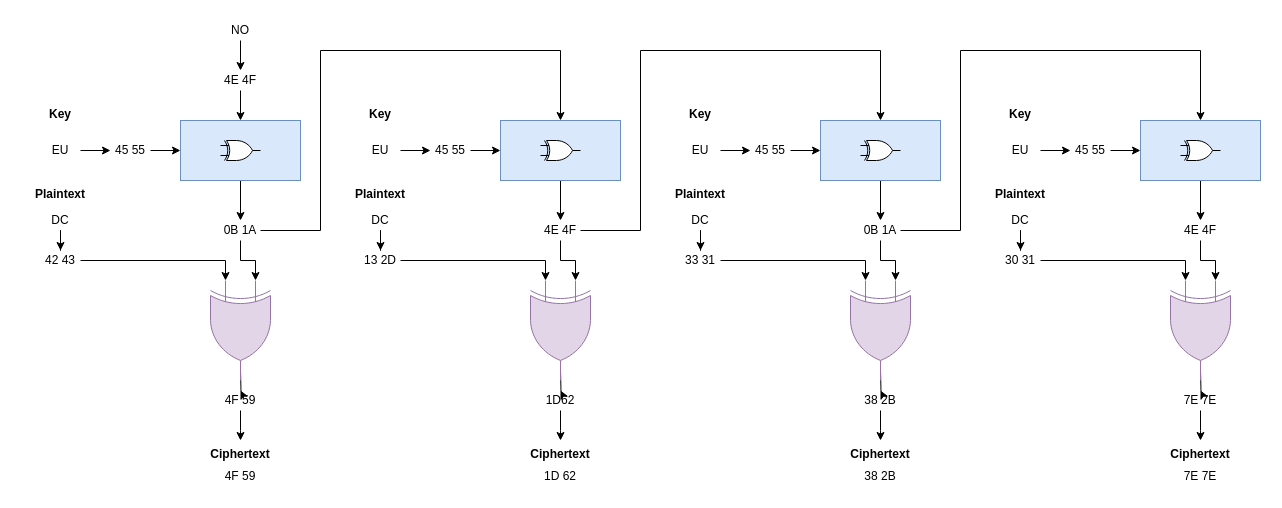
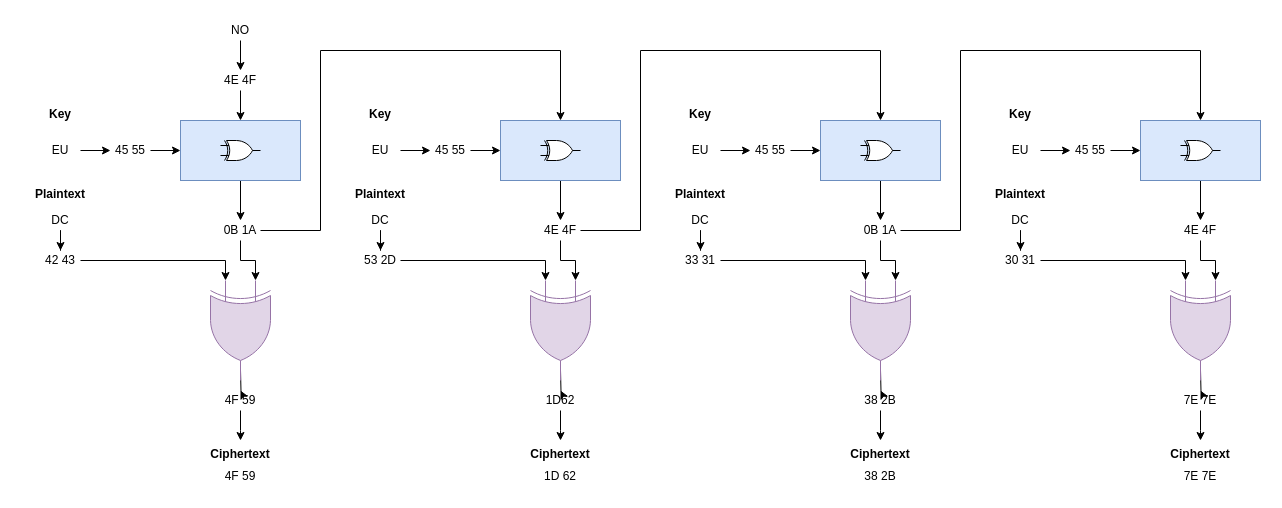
  <mxCell id="0" />
  <mxCell id="1" parent="0" />
  <mxCell id="2" style="edgeStyle=orthogonalEdgeStyle;rounded=0;orthogonalLoop=1;jettySize=auto;html=1;entryX=0.5;entryY=0;entryDx=0;entryDy=0;" edge="1" parent="1" source="3" target="7"><mxGeometry relative="1" as="geometry" /></mxCell>
  <mxCell id="3" value="DC" style="text;html=1;strokeColor=none;fillColor=none;align=center;verticalAlign=middle;whiteSpace=wrap;rounded=0;" vertex="1" parent="1"><mxGeometry x="25" y="210" width="70" height="20" as="geometry" /></mxCell>
  <mxCell id="4" style="edgeStyle=orthogonalEdgeStyle;rounded=0;orthogonalLoop=1;jettySize=auto;html=1;" edge="1" parent="1" target="14"><mxGeometry relative="1" as="geometry"><mxPoint x="240" y="370" as="sourcePoint" /></mxGeometry></mxCell>
  <mxCell id="5" value="" style="verticalLabelPosition=bottom;shadow=0;dashed=0;align=center;html=1;verticalAlign=top;shape=mxgraph.electrical.logic_gates.logic_gate;operation=xor;rotation=90;fillColor=#e1d5e7;strokeColor=#9673a6;" vertex="1" parent="1"><mxGeometry x="190" y="300" width="100" height="60" as="geometry" /></mxCell>
  <mxCell id="6" style="edgeStyle=orthogonalEdgeStyle;rounded=0;orthogonalLoop=1;jettySize=auto;html=1;entryX=0;entryY=0.75;entryDx=0;entryDy=0;entryPerimeter=0;" edge="1" parent="1" source="7" target="5"><mxGeometry relative="1" as="geometry" /></mxCell>
  <mxCell id="7" value="42 43" style="text;html=1;strokeColor=none;fillColor=none;align=center;verticalAlign=middle;whiteSpace=wrap;rounded=0;" vertex="1" parent="1"><mxGeometry x="40" y="250" width="40" height="20" as="geometry" /></mxCell>
  <mxCell id="8" value="Plaintext" style="text;align=center;fontStyle=1;verticalAlign=middle;spacingLeft=3;spacingRight=3;strokeColor=none;rotatable=0;points=[[0,0.5],[1,0.5]];portConstraint=eastwest;" vertex="1" parent="1"><mxGeometry x="20" y="180" width="80" height="26" as="geometry" /></mxCell>
  <mxCell id="9" style="edgeStyle=orthogonalEdgeStyle;rounded=0;orthogonalLoop=1;jettySize=auto;html=1;" edge="1" parent="1" source="10" target="12"><mxGeometry relative="1" as="geometry" /></mxCell>
  <mxCell id="10" value="NO" style="text;html=1;strokeColor=none;fillColor=none;align=center;verticalAlign=middle;whiteSpace=wrap;rounded=0;" vertex="1" parent="1"><mxGeometry x="220" y="20" width="40" height="20" as="geometry" /></mxCell>
  <mxCell id="11" style="edgeStyle=orthogonalEdgeStyle;rounded=0;orthogonalLoop=1;jettySize=auto;html=1;entryX=0.5;entryY=0;entryDx=0;entryDy=0;" edge="1" parent="1" source="12" target="17"><mxGeometry relative="1" as="geometry" /></mxCell>
  <mxCell id="12" value="4E 4F" style="text;html=1;strokeColor=none;fillColor=none;align=center;verticalAlign=middle;whiteSpace=wrap;rounded=0;" vertex="1" parent="1"><mxGeometry x="220" y="70" width="40" height="20" as="geometry" /></mxCell>
  <mxCell id="13" style="edgeStyle=orthogonalEdgeStyle;rounded=0;orthogonalLoop=1;jettySize=auto;html=1;" edge="1" parent="1" source="14"><mxGeometry relative="1" as="geometry"><mxPoint x="240" y="440" as="targetPoint" /></mxGeometry></mxCell>
  <mxCell id="14" value="4F 59" style="text;html=1;strokeColor=none;fillColor=none;align=center;verticalAlign=middle;whiteSpace=wrap;rounded=0;" vertex="1" parent="1"><mxGeometry x="220" y="390" width="40" height="20" as="geometry" /></mxCell>
  <mxCell id="15" style="edgeStyle=orthogonalEdgeStyle;rounded=0;orthogonalLoop=1;jettySize=auto;html=1;entryX=0;entryY=0.75;entryDx=0;entryDy=0;entryPerimeter=0;" edge="1" parent="1" source="17" target="23"><mxGeometry relative="1" as="geometry"><Array as="points"><mxPoint x="200" y="155" /><mxPoint x="200" y="155" /></Array></mxGeometry></mxCell>
  <mxCell id="16" style="edgeStyle=orthogonalEdgeStyle;rounded=0;orthogonalLoop=1;jettySize=auto;html=1;" edge="1" parent="1" source="17" target="26"><mxGeometry relative="1" as="geometry" /></mxCell>
  <mxCell id="17" value="" style="rounded=0;whiteSpace=wrap;html=1;fillColor=#dae8fc;strokeColor=#6c8ebf;" vertex="1" parent="1"><mxGeometry x="180" y="120" width="120" height="60" as="geometry" /></mxCell>
  <mxCell id="18" value="Key" style="text;align=center;fontStyle=1;verticalAlign=middle;spacingLeft=3;spacingRight=3;strokeColor=none;rotatable=0;points=[[0,0.5],[1,0.5]];portConstraint=eastwest;" vertex="1" parent="1"><mxGeometry x="20" y="100" width="80" height="26" as="geometry" /></mxCell>
  <mxCell id="19" style="edgeStyle=orthogonalEdgeStyle;rounded=0;orthogonalLoop=1;jettySize=auto;html=1;" edge="1" parent="1" source="20" target="22"><mxGeometry relative="1" as="geometry" /></mxCell>
  <mxCell id="20" value="EU" style="text;html=1;strokeColor=none;fillColor=none;align=center;verticalAlign=middle;whiteSpace=wrap;rounded=0;" vertex="1" parent="1"><mxGeometry x="40" y="140" width="40" height="20" as="geometry" /></mxCell>
  <mxCell id="21" style="edgeStyle=orthogonalEdgeStyle;rounded=0;orthogonalLoop=1;jettySize=auto;html=1;entryX=0;entryY=0.5;entryDx=0;entryDy=0;" edge="1" parent="1" source="22" target="17"><mxGeometry relative="1" as="geometry" /></mxCell>
  <mxCell id="22" value="45 55" style="text;html=1;strokeColor=none;fillColor=none;align=center;verticalAlign=middle;whiteSpace=wrap;rounded=0;" vertex="1" parent="1"><mxGeometry x="110" y="140" width="40" height="20" as="geometry" /></mxCell>
  <mxCell id="23" value="" style="verticalLabelPosition=bottom;shadow=0;dashed=0;align=center;html=1;verticalAlign=top;shape=mxgraph.electrical.logic_gates.logic_gate;operation=xor;" vertex="1" parent="1"><mxGeometry x="220" y="140" width="40" height="20" as="geometry" /></mxCell>
  <mxCell id="24" style="edgeStyle=orthogonalEdgeStyle;rounded=0;orthogonalLoop=1;jettySize=auto;html=1;entryX=0;entryY=0.25;entryDx=0;entryDy=0;entryPerimeter=0;" edge="1" parent="1" source="26" target="5"><mxGeometry relative="1" as="geometry" /></mxCell>
  <mxCell id="25" style="edgeStyle=orthogonalEdgeStyle;rounded=0;orthogonalLoop=1;jettySize=auto;html=1;entryX=0.5;entryY=0;entryDx=0;entryDy=0;" edge="1" parent="1" source="26" target="41"><mxGeometry relative="1" as="geometry"><Array as="points"><mxPoint x="320" y="230" /><mxPoint x="320" y="50" /><mxPoint x="560" y="50" /></Array></mxGeometry></mxCell>
  <mxCell id="26" value="0B 1A" style="text;html=1;strokeColor=none;fillColor=none;align=center;verticalAlign=middle;whiteSpace=wrap;rounded=0;" vertex="1" parent="1"><mxGeometry x="220" y="220" width="40" height="20" as="geometry" /></mxCell>
  <mxCell id="27" value="Ciphertext" style="text;align=center;fontStyle=1;verticalAlign=middle;spacingLeft=3;spacingRight=3;strokeColor=none;rotatable=0;points=[[0,0.5],[1,0.5]];portConstraint=eastwest;" vertex="1" parent="1"><mxGeometry x="200" y="440" width="80" height="26" as="geometry" /></mxCell>
  <mxCell id="28" value="4F 59" style="text;html=1;strokeColor=none;fillColor=none;align=center;verticalAlign=middle;whiteSpace=wrap;rounded=0;" vertex="1" parent="1"><mxGeometry x="220" y="466" width="40" height="20" as="geometry" /></mxCell>
  <mxCell id="29" style="edgeStyle=orthogonalEdgeStyle;rounded=0;orthogonalLoop=1;jettySize=auto;html=1;entryX=0.5;entryY=0;entryDx=0;entryDy=0;" edge="1" parent="1" source="30" target="34"><mxGeometry relative="1" as="geometry" /></mxCell>
  <mxCell id="30" value="DC" style="text;html=1;strokeColor=none;fillColor=none;align=center;verticalAlign=middle;whiteSpace=wrap;rounded=0;" vertex="1" parent="1"><mxGeometry x="345" y="210" width="70" height="20" as="geometry" /></mxCell>
  <mxCell id="31" style="edgeStyle=orthogonalEdgeStyle;rounded=0;orthogonalLoop=1;jettySize=auto;html=1;" edge="1" parent="1" target="38"><mxGeometry relative="1" as="geometry"><mxPoint x="560" y="370" as="sourcePoint" /></mxGeometry></mxCell>
  <mxCell id="32" value="" style="verticalLabelPosition=bottom;shadow=0;dashed=0;align=center;html=1;verticalAlign=top;shape=mxgraph.electrical.logic_gates.logic_gate;operation=xor;rotation=90;fillColor=#e1d5e7;strokeColor=#9673a6;" vertex="1" parent="1"><mxGeometry x="510" y="300" width="100" height="60" as="geometry" /></mxCell>
  <mxCell id="33" style="edgeStyle=orthogonalEdgeStyle;rounded=0;orthogonalLoop=1;jettySize=auto;html=1;entryX=0;entryY=0.75;entryDx=0;entryDy=0;entryPerimeter=0;" edge="1" parent="1" source="34" target="32"><mxGeometry relative="1" as="geometry" /></mxCell>
- <mxCell id="34" value="13 2D" style="text;html=1;strokeColor=none;fillColor=none;align=center;verticalAlign=middle;whiteSpace=wrap;rounded=0;" vertex="1" parent="1"><mxGeometry x="360" y="250" width="40" height="20" as="geometry" /></mxCell>
+ <mxCell id="34" value="53 2D" style="text;html=1;strokeColor=none;fillColor=none;align=center;verticalAlign=middle;whiteSpace=wrap;rounded=0;" vertex="1" parent="1"><mxGeometry x="360" y="250" width="40" height="20" as="geometry" /></mxCell>
  <mxCell id="35" value="Plaintext" style="text;align=center;fontStyle=1;verticalAlign=middle;spacingLeft=3;spacingRight=3;strokeColor=none;rotatable=0;points=[[0,0.5],[1,0.5]];portConstraint=eastwest;" vertex="1" parent="1"><mxGeometry x="340" y="180" width="80" height="26" as="geometry" /></mxCell>
  <mxCell id="36" style="edgeStyle=orthogonalEdgeStyle;rounded=0;orthogonalLoop=1;jettySize=auto;html=1;" edge="1" parent="1" source="38"><mxGeometry relative="1" as="geometry"><mxPoint x="560" y="440" as="targetPoint" /></mxGeometry></mxCell>
  <mxCell id="37" style="edgeStyle=orthogonalEdgeStyle;rounded=0;orthogonalLoop=1;jettySize=auto;html=1;entryX=0.5;entryY=0;entryDx=0;entryDy=0;exitX=1;exitY=0.5;exitDx=0;exitDy=0;" edge="1" parent="1" source="49" target="64"><mxGeometry relative="1" as="geometry"><Array as="points"><mxPoint x="640" y="230" /><mxPoint x="640" y="50" /><mxPoint x="880" y="50" /></Array></mxGeometry></mxCell>
  <mxCell id="38" value="1D62" style="text;html=1;strokeColor=none;fillColor=none;align=center;verticalAlign=middle;whiteSpace=wrap;rounded=0;" vertex="1" parent="1"><mxGeometry x="540" y="390" width="40" height="20" as="geometry" /></mxCell>
  <mxCell id="39" style="edgeStyle=orthogonalEdgeStyle;rounded=0;orthogonalLoop=1;jettySize=auto;html=1;entryX=0;entryY=0.75;entryDx=0;entryDy=0;entryPerimeter=0;" edge="1" parent="1" source="41" target="47"><mxGeometry relative="1" as="geometry"><Array as="points"><mxPoint x="520" y="155" /><mxPoint x="520" y="155" /></Array></mxGeometry></mxCell>
  <mxCell id="40" style="edgeStyle=orthogonalEdgeStyle;rounded=0;orthogonalLoop=1;jettySize=auto;html=1;" edge="1" parent="1" source="41" target="49"><mxGeometry relative="1" as="geometry" /></mxCell>
  <mxCell id="41" value="" style="rounded=0;whiteSpace=wrap;html=1;fillColor=#dae8fc;strokeColor=#6c8ebf;" vertex="1" parent="1"><mxGeometry x="500" y="120" width="120" height="60" as="geometry" /></mxCell>
  <mxCell id="42" value="Key" style="text;align=center;fontStyle=1;verticalAlign=middle;spacingLeft=3;spacingRight=3;strokeColor=none;rotatable=0;points=[[0,0.5],[1,0.5]];portConstraint=eastwest;" vertex="1" parent="1"><mxGeometry x="340" y="100" width="80" height="26" as="geometry" /></mxCell>
  <mxCell id="43" style="edgeStyle=orthogonalEdgeStyle;rounded=0;orthogonalLoop=1;jettySize=auto;html=1;" edge="1" parent="1" source="44" target="46"><mxGeometry relative="1" as="geometry" /></mxCell>
  <mxCell id="44" value="EU" style="text;html=1;strokeColor=none;fillColor=none;align=center;verticalAlign=middle;whiteSpace=wrap;rounded=0;" vertex="1" parent="1"><mxGeometry x="360" y="140" width="40" height="20" as="geometry" /></mxCell>
  <mxCell id="45" style="edgeStyle=orthogonalEdgeStyle;rounded=0;orthogonalLoop=1;jettySize=auto;html=1;entryX=0;entryY=0.5;entryDx=0;entryDy=0;" edge="1" parent="1" source="46" target="41"><mxGeometry relative="1" as="geometry" /></mxCell>
  <mxCell id="46" value="45 55" style="text;html=1;strokeColor=none;fillColor=none;align=center;verticalAlign=middle;whiteSpace=wrap;rounded=0;" vertex="1" parent="1"><mxGeometry x="430" y="140" width="40" height="20" as="geometry" /></mxCell>
  <mxCell id="47" value="" style="verticalLabelPosition=bottom;shadow=0;dashed=0;align=center;html=1;verticalAlign=top;shape=mxgraph.electrical.logic_gates.logic_gate;operation=xor;" vertex="1" parent="1"><mxGeometry x="540" y="140" width="40" height="20" as="geometry" /></mxCell>
  <mxCell id="48" style="edgeStyle=orthogonalEdgeStyle;rounded=0;orthogonalLoop=1;jettySize=auto;html=1;entryX=0;entryY=0.25;entryDx=0;entryDy=0;entryPerimeter=0;" edge="1" parent="1" source="49" target="32"><mxGeometry relative="1" as="geometry" /></mxCell>
  <mxCell id="49" value="4E 4F" style="text;html=1;strokeColor=none;fillColor=none;align=center;verticalAlign=middle;whiteSpace=wrap;rounded=0;" vertex="1" parent="1"><mxGeometry x="540" y="220" width="40" height="20" as="geometry" /></mxCell>
  <mxCell id="50" value="Ciphertext" style="text;align=center;fontStyle=1;verticalAlign=middle;spacingLeft=3;spacingRight=3;strokeColor=none;rotatable=0;points=[[0,0.5],[1,0.5]];portConstraint=eastwest;" vertex="1" parent="1"><mxGeometry x="520" y="440" width="80" height="26" as="geometry" /></mxCell>
  <mxCell id="51" value="1D 62" style="text;html=1;strokeColor=none;fillColor=none;align=center;verticalAlign=middle;whiteSpace=wrap;rounded=0;" vertex="1" parent="1"><mxGeometry x="540" y="466" width="40" height="20" as="geometry" /></mxCell>
  <mxCell id="52" style="edgeStyle=orthogonalEdgeStyle;rounded=0;orthogonalLoop=1;jettySize=auto;html=1;entryX=0.5;entryY=0;entryDx=0;entryDy=0;" edge="1" parent="1" source="53" target="57"><mxGeometry relative="1" as="geometry" /></mxCell>
  <mxCell id="53" value="DC" style="text;html=1;strokeColor=none;fillColor=none;align=center;verticalAlign=middle;whiteSpace=wrap;rounded=0;" vertex="1" parent="1"><mxGeometry x="665" y="210" width="70" height="20" as="geometry" /></mxCell>
  <mxCell id="54" style="edgeStyle=orthogonalEdgeStyle;rounded=0;orthogonalLoop=1;jettySize=auto;html=1;" edge="1" parent="1" target="61"><mxGeometry relative="1" as="geometry"><mxPoint x="880" y="370" as="sourcePoint" /></mxGeometry></mxCell>
  <mxCell id="55" value="" style="verticalLabelPosition=bottom;shadow=0;dashed=0;align=center;html=1;verticalAlign=top;shape=mxgraph.electrical.logic_gates.logic_gate;operation=xor;rotation=90;fillColor=#e1d5e7;strokeColor=#9673a6;" vertex="1" parent="1"><mxGeometry x="830" y="300" width="100" height="60" as="geometry" /></mxCell>
  <mxCell id="56" style="edgeStyle=orthogonalEdgeStyle;rounded=0;orthogonalLoop=1;jettySize=auto;html=1;entryX=0;entryY=0.75;entryDx=0;entryDy=0;entryPerimeter=0;" edge="1" parent="1" source="57" target="55"><mxGeometry relative="1" as="geometry" /></mxCell>
  <mxCell id="57" value="33 31" style="text;html=1;strokeColor=none;fillColor=none;align=center;verticalAlign=middle;whiteSpace=wrap;rounded=0;" vertex="1" parent="1"><mxGeometry x="680" y="250" width="40" height="20" as="geometry" /></mxCell>
  <mxCell id="58" value="Plaintext" style="text;align=center;fontStyle=1;verticalAlign=middle;spacingLeft=3;spacingRight=3;strokeColor=none;rotatable=0;points=[[0,0.5],[1,0.5]];portConstraint=eastwest;" vertex="1" parent="1"><mxGeometry x="660" y="180" width="80" height="26" as="geometry" /></mxCell>
  <mxCell id="59" style="edgeStyle=orthogonalEdgeStyle;rounded=0;orthogonalLoop=1;jettySize=auto;html=1;" edge="1" parent="1" source="61"><mxGeometry relative="1" as="geometry"><mxPoint x="880" y="440" as="targetPoint" /></mxGeometry></mxCell>
  <mxCell id="60" style="edgeStyle=orthogonalEdgeStyle;rounded=0;orthogonalLoop=1;jettySize=auto;html=1;entryX=0.5;entryY=0;entryDx=0;entryDy=0;exitX=1;exitY=0.5;exitDx=0;exitDy=0;" edge="1" parent="1" source="72" target="86"><mxGeometry relative="1" as="geometry"><Array as="points"><mxPoint x="960" y="230" /><mxPoint x="960" y="50" /><mxPoint x="1200" y="50" /></Array></mxGeometry></mxCell>
  <mxCell id="61" value="38 2B" style="text;html=1;strokeColor=none;fillColor=none;align=center;verticalAlign=middle;whiteSpace=wrap;rounded=0;" vertex="1" parent="1"><mxGeometry x="860" y="390" width="40" height="20" as="geometry" /></mxCell>
  <mxCell id="62" style="edgeStyle=orthogonalEdgeStyle;rounded=0;orthogonalLoop=1;jettySize=auto;html=1;entryX=0;entryY=0.75;entryDx=0;entryDy=0;entryPerimeter=0;" edge="1" parent="1" source="64" target="70"><mxGeometry relative="1" as="geometry"><Array as="points"><mxPoint x="840" y="155" /><mxPoint x="840" y="155" /></Array></mxGeometry></mxCell>
  <mxCell id="63" style="edgeStyle=orthogonalEdgeStyle;rounded=0;orthogonalLoop=1;jettySize=auto;html=1;" edge="1" parent="1" source="64" target="72"><mxGeometry relative="1" as="geometry" /></mxCell>
  <mxCell id="64" value="" style="rounded=0;whiteSpace=wrap;html=1;fillColor=#dae8fc;strokeColor=#6c8ebf;" vertex="1" parent="1"><mxGeometry x="820" y="120" width="120" height="60" as="geometry" /></mxCell>
  <mxCell id="65" value="Key" style="text;align=center;fontStyle=1;verticalAlign=middle;spacingLeft=3;spacingRight=3;strokeColor=none;rotatable=0;points=[[0,0.5],[1,0.5]];portConstraint=eastwest;" vertex="1" parent="1"><mxGeometry x="660" y="100" width="80" height="26" as="geometry" /></mxCell>
  <mxCell id="66" style="edgeStyle=orthogonalEdgeStyle;rounded=0;orthogonalLoop=1;jettySize=auto;html=1;" edge="1" parent="1" source="67" target="69"><mxGeometry relative="1" as="geometry" /></mxCell>
  <mxCell id="67" value="EU" style="text;html=1;strokeColor=none;fillColor=none;align=center;verticalAlign=middle;whiteSpace=wrap;rounded=0;" vertex="1" parent="1"><mxGeometry x="680" y="140" width="40" height="20" as="geometry" /></mxCell>
  <mxCell id="68" style="edgeStyle=orthogonalEdgeStyle;rounded=0;orthogonalLoop=1;jettySize=auto;html=1;entryX=0;entryY=0.5;entryDx=0;entryDy=0;" edge="1" parent="1" source="69" target="64"><mxGeometry relative="1" as="geometry" /></mxCell>
  <mxCell id="69" value="45 55" style="text;html=1;strokeColor=none;fillColor=none;align=center;verticalAlign=middle;whiteSpace=wrap;rounded=0;" vertex="1" parent="1"><mxGeometry x="750" y="140" width="40" height="20" as="geometry" /></mxCell>
  <mxCell id="70" value="" style="verticalLabelPosition=bottom;shadow=0;dashed=0;align=center;html=1;verticalAlign=top;shape=mxgraph.electrical.logic_gates.logic_gate;operation=xor;" vertex="1" parent="1"><mxGeometry x="860" y="140" width="40" height="20" as="geometry" /></mxCell>
  <mxCell id="71" style="edgeStyle=orthogonalEdgeStyle;rounded=0;orthogonalLoop=1;jettySize=auto;html=1;entryX=0;entryY=0.25;entryDx=0;entryDy=0;entryPerimeter=0;" edge="1" parent="1" source="72" target="55"><mxGeometry relative="1" as="geometry" /></mxCell>
  <mxCell id="72" value="0B 1A" style="text;html=1;strokeColor=none;fillColor=none;align=center;verticalAlign=middle;whiteSpace=wrap;rounded=0;" vertex="1" parent="1"><mxGeometry x="860" y="220" width="40" height="20" as="geometry" /></mxCell>
  <mxCell id="73" value="Ciphertext" style="text;align=center;fontStyle=1;verticalAlign=middle;spacingLeft=3;spacingRight=3;strokeColor=none;rotatable=0;points=[[0,0.5],[1,0.5]];portConstraint=eastwest;" vertex="1" parent="1"><mxGeometry x="840" y="440" width="80" height="26" as="geometry" /></mxCell>
  <mxCell id="74" value="38 2B" style="text;html=1;strokeColor=none;fillColor=none;align=center;verticalAlign=middle;whiteSpace=wrap;rounded=0;" vertex="1" parent="1"><mxGeometry x="860" y="466" width="40" height="20" as="geometry" /></mxCell>
  <mxCell id="75" style="edgeStyle=orthogonalEdgeStyle;rounded=0;orthogonalLoop=1;jettySize=auto;html=1;entryX=0.5;entryY=0;entryDx=0;entryDy=0;" edge="1" parent="1" source="76" target="80"><mxGeometry relative="1" as="geometry" /></mxCell>
  <mxCell id="76" value="DC" style="text;html=1;strokeColor=none;fillColor=none;align=center;verticalAlign=middle;whiteSpace=wrap;rounded=0;" vertex="1" parent="1"><mxGeometry x="985" y="210" width="70" height="20" as="geometry" /></mxCell>
  <mxCell id="77" style="edgeStyle=orthogonalEdgeStyle;rounded=0;orthogonalLoop=1;jettySize=auto;html=1;" edge="1" parent="1" target="83"><mxGeometry relative="1" as="geometry"><mxPoint x="1200" y="370" as="sourcePoint" /></mxGeometry></mxCell>
  <mxCell id="78" value="" style="verticalLabelPosition=bottom;shadow=0;dashed=0;align=center;html=1;verticalAlign=top;shape=mxgraph.electrical.logic_gates.logic_gate;operation=xor;rotation=90;fillColor=#e1d5e7;strokeColor=#9673a6;" vertex="1" parent="1"><mxGeometry x="1150" y="300" width="100" height="60" as="geometry" /></mxCell>
  <mxCell id="79" style="edgeStyle=orthogonalEdgeStyle;rounded=0;orthogonalLoop=1;jettySize=auto;html=1;entryX=0;entryY=0.75;entryDx=0;entryDy=0;entryPerimeter=0;" edge="1" parent="1" source="80" target="78"><mxGeometry relative="1" as="geometry" /></mxCell>
  <mxCell id="80" value="30 31" style="text;html=1;strokeColor=none;fillColor=none;align=center;verticalAlign=middle;whiteSpace=wrap;rounded=0;" vertex="1" parent="1"><mxGeometry x="1000" y="250" width="40" height="20" as="geometry" /></mxCell>
  <mxCell id="81" value="Plaintext" style="text;align=center;fontStyle=1;verticalAlign=middle;spacingLeft=3;spacingRight=3;strokeColor=none;rotatable=0;points=[[0,0.5],[1,0.5]];portConstraint=eastwest;" vertex="1" parent="1"><mxGeometry x="980" y="180" width="80" height="26" as="geometry" /></mxCell>
  <mxCell id="82" style="edgeStyle=orthogonalEdgeStyle;rounded=0;orthogonalLoop=1;jettySize=auto;html=1;" edge="1" parent="1" source="83"><mxGeometry relative="1" as="geometry"><mxPoint x="1200" y="440" as="targetPoint" /></mxGeometry></mxCell>
  <mxCell id="83" value="7E 7E" style="text;html=1;strokeColor=none;fillColor=none;align=center;verticalAlign=middle;whiteSpace=wrap;rounded=0;" vertex="1" parent="1"><mxGeometry x="1180" y="390" width="40" height="20" as="geometry" /></mxCell>
  <mxCell id="84" style="edgeStyle=orthogonalEdgeStyle;rounded=0;orthogonalLoop=1;jettySize=auto;html=1;entryX=0;entryY=0.75;entryDx=0;entryDy=0;entryPerimeter=0;" edge="1" parent="1" source="86" target="92"><mxGeometry relative="1" as="geometry"><Array as="points"><mxPoint x="1160" y="155" /><mxPoint x="1160" y="155" /></Array></mxGeometry></mxCell>
  <mxCell id="85" style="edgeStyle=orthogonalEdgeStyle;rounded=0;orthogonalLoop=1;jettySize=auto;html=1;" edge="1" parent="1" source="86" target="94"><mxGeometry relative="1" as="geometry" /></mxCell>
  <mxCell id="86" value="" style="rounded=0;whiteSpace=wrap;html=1;fillColor=#dae8fc;strokeColor=#6c8ebf;" vertex="1" parent="1"><mxGeometry x="1140" y="120" width="120" height="60" as="geometry" /></mxCell>
  <mxCell id="87" value="Key" style="text;align=center;fontStyle=1;verticalAlign=middle;spacingLeft=3;spacingRight=3;strokeColor=none;rotatable=0;points=[[0,0.5],[1,0.5]];portConstraint=eastwest;" vertex="1" parent="1"><mxGeometry x="980" y="100" width="80" height="26" as="geometry" /></mxCell>
  <mxCell id="88" style="edgeStyle=orthogonalEdgeStyle;rounded=0;orthogonalLoop=1;jettySize=auto;html=1;" edge="1" parent="1" source="89" target="91"><mxGeometry relative="1" as="geometry" /></mxCell>
  <mxCell id="89" value="EU" style="text;html=1;strokeColor=none;fillColor=none;align=center;verticalAlign=middle;whiteSpace=wrap;rounded=0;" vertex="1" parent="1"><mxGeometry x="1000" y="140" width="40" height="20" as="geometry" /></mxCell>
  <mxCell id="90" style="edgeStyle=orthogonalEdgeStyle;rounded=0;orthogonalLoop=1;jettySize=auto;html=1;entryX=0;entryY=0.5;entryDx=0;entryDy=0;" edge="1" parent="1" source="91" target="86"><mxGeometry relative="1" as="geometry" /></mxCell>
  <mxCell id="91" value="45 55" style="text;html=1;strokeColor=none;fillColor=none;align=center;verticalAlign=middle;whiteSpace=wrap;rounded=0;" vertex="1" parent="1"><mxGeometry x="1070" y="140" width="40" height="20" as="geometry" /></mxCell>
  <mxCell id="92" value="" style="verticalLabelPosition=bottom;shadow=0;dashed=0;align=center;html=1;verticalAlign=top;shape=mxgraph.electrical.logic_gates.logic_gate;operation=xor;" vertex="1" parent="1"><mxGeometry x="1180" y="140" width="40" height="20" as="geometry" /></mxCell>
  <mxCell id="93" style="edgeStyle=orthogonalEdgeStyle;rounded=0;orthogonalLoop=1;jettySize=auto;html=1;entryX=0;entryY=0.25;entryDx=0;entryDy=0;entryPerimeter=0;" edge="1" parent="1" source="94" target="78"><mxGeometry relative="1" as="geometry" /></mxCell>
  <mxCell id="94" value="4E 4F" style="text;html=1;strokeColor=none;fillColor=none;align=center;verticalAlign=middle;whiteSpace=wrap;rounded=0;" vertex="1" parent="1"><mxGeometry x="1180" y="220" width="40" height="20" as="geometry" /></mxCell>
  <mxCell id="95" value="Ciphertext" style="text;align=center;fontStyle=1;verticalAlign=middle;spacingLeft=3;spacingRight=3;strokeColor=none;rotatable=0;points=[[0,0.5],[1,0.5]];portConstraint=eastwest;" vertex="1" parent="1"><mxGeometry x="1160" y="440" width="80" height="26" as="geometry" /></mxCell>
  <mxCell id="96" value="7E 7E" style="text;html=1;strokeColor=none;fillColor=none;align=center;verticalAlign=middle;whiteSpace=wrap;rounded=0;" vertex="1" parent="1"><mxGeometry x="1180" y="466" width="40" height="20" as="geometry" /></mxCell>
